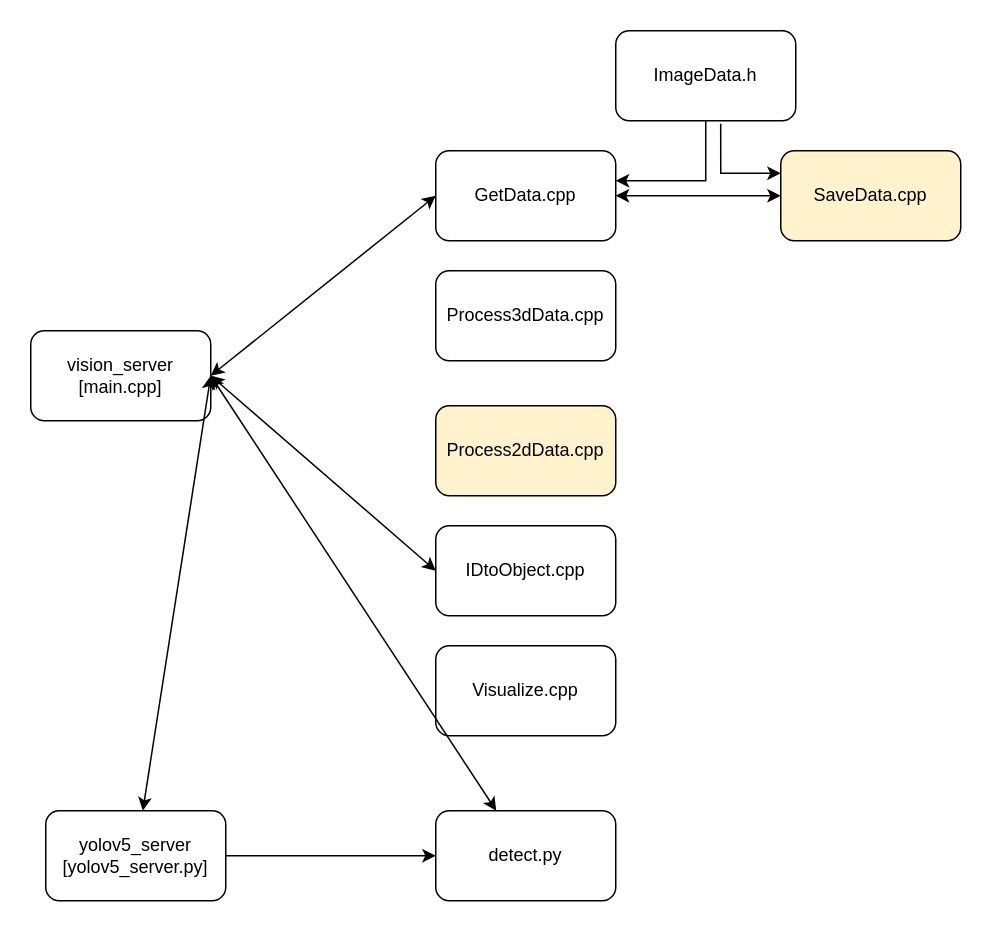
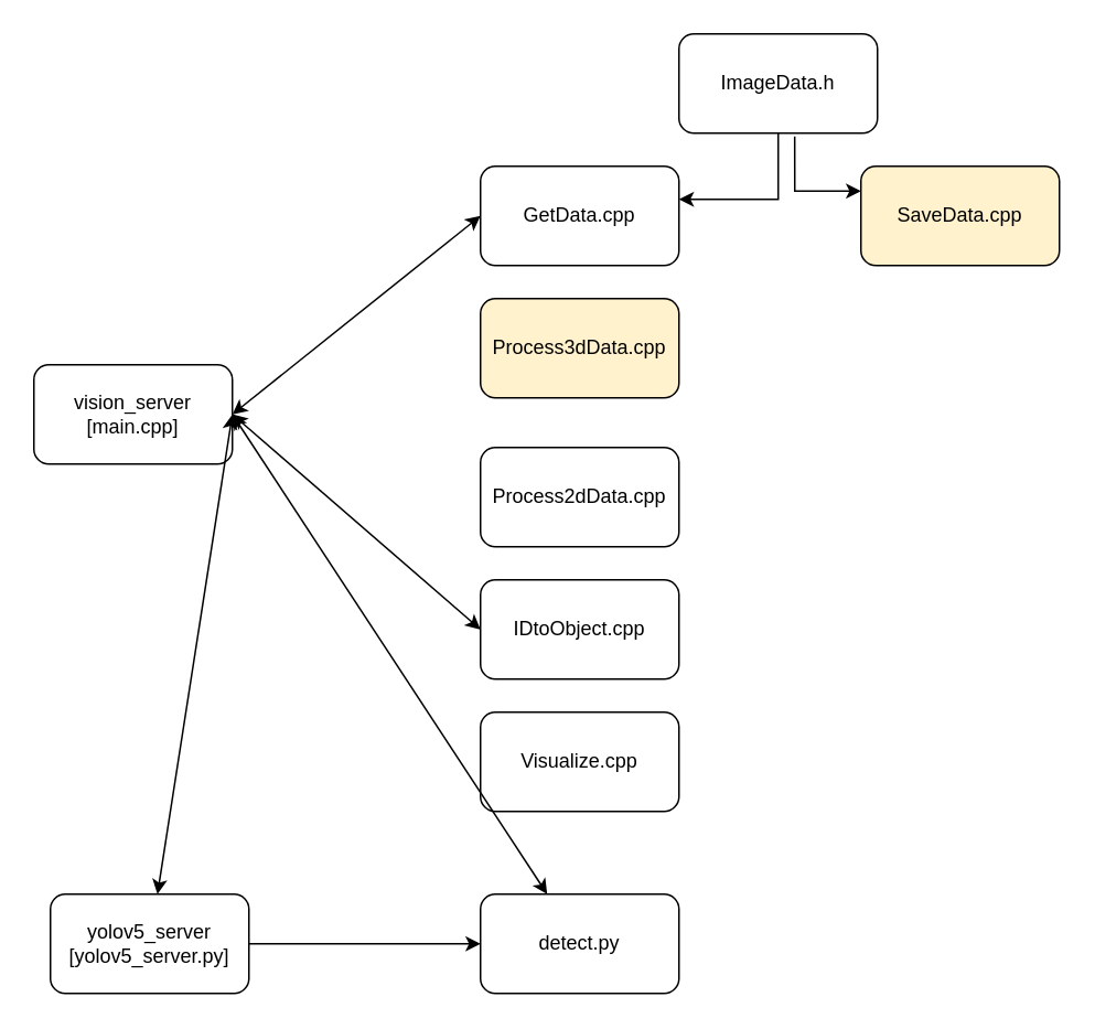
  <mxCell id="0" />
  <mxCell id="1" parent="0" />
  <mxCell id="2" value="&lt;div&gt;vision_server&lt;/div&gt;&lt;div&gt;[main.cpp]&lt;br&gt;&lt;/div&gt;" style="rounded=1;whiteSpace=wrap;html=1;" vertex="1" parent="1"><mxGeometry x="20" y="220" width="120" height="60" as="geometry" /></mxCell>
  <mxCell id="3" value="GetData.cpp" style="rounded=1;whiteSpace=wrap;html=1;" vertex="1" parent="1"><mxGeometry x="290" y="100" width="120" height="60" as="geometry" /></mxCell>
- <mxCell id="4" value="Process3dData.cpp" style="rounded=1;whiteSpace=wrap;html=1;" vertex="1" parent="1"><mxGeometry x="290" y="180" width="120" height="60" as="geometry" /></mxCell>
- <mxCell id="5" value="Process2dData.cpp" style="rounded=1;whiteSpace=wrap;html=1;fillColor=#fff2cc;" vertex="1" parent="1"><mxGeometry x="290" y="270" width="120" height="60" as="geometry" /></mxCell>
+ <mxCell id="4" value="Process3dData.cpp" style="rounded=1;whiteSpace=wrap;html=1;fillColor=#fff2cc;" vertex="1" parent="1"><mxGeometry x="290" y="180" width="120" height="60" as="geometry" /></mxCell>
+ <mxCell id="5" value="Process2dData.cpp" style="rounded=1;whiteSpace=wrap;html=1;" vertex="1" parent="1"><mxGeometry x="290" y="270" width="120" height="60" as="geometry" /></mxCell>
  <mxCell id="6" value="IDtoObject.cpp" style="rounded=1;whiteSpace=wrap;html=1;" vertex="1" parent="1"><mxGeometry x="290" y="350" width="120" height="60" as="geometry" /></mxCell>
  <mxCell id="7" value="Visualize.cpp" style="rounded=1;whiteSpace=wrap;html=1;" vertex="1" parent="1"><mxGeometry x="290" y="430" width="120" height="60" as="geometry" /></mxCell>
  <mxCell id="8" value="" style="endArrow=classic;startArrow=classic;html=1;rounded=0;exitX=1;exitY=0.5;exitDx=0;exitDy=0;entryX=0;entryY=0.5;entryDx=0;entryDy=0;" edge="1" parent="1" source="2" target="3"><mxGeometry width="50" height="50" relative="1" as="geometry"><mxPoint x="150" y="260" as="sourcePoint" /><mxPoint x="300" y="50" as="targetPoint" /></mxGeometry></mxCell>
  <mxCell id="9" value="" style="endArrow=classic;startArrow=classic;html=1;rounded=0;exitX=1;exitY=0.5;exitDx=0;exitDy=0;" edge="1" parent="1" source="2" target="19"><mxGeometry width="50" height="50" relative="1" as="geometry"><mxPoint x="160" y="270" as="sourcePoint" /><mxPoint x="310" y="60" as="targetPoint" /></mxGeometry></mxCell>
  <mxCell id="10" value="" style="endArrow=classic;startArrow=classic;html=1;rounded=0;exitX=1;exitY=0.5;exitDx=0;exitDy=0;" edge="1" parent="1" source="2" target="18"><mxGeometry width="50" height="50" relative="1" as="geometry"><mxPoint x="170" y="280" as="sourcePoint" /><mxPoint x="320" y="70" as="targetPoint" /></mxGeometry></mxCell>
  <mxCell id="11" value="" style="endArrow=classic;startArrow=classic;html=1;rounded=0;exitX=1;exitY=0.5;exitDx=0;exitDy=0;entryX=0;entryY=0.5;entryDx=0;entryDy=0;" edge="1" parent="1" source="2" target="6"><mxGeometry width="50" height="50" relative="1" as="geometry"><mxPoint x="180" y="290" as="sourcePoint" /><mxPoint x="330" y="80" as="targetPoint" /></mxGeometry></mxCell>
  <mxCell id="12" value="ImageData.h" style="rounded=1;whiteSpace=wrap;html=1;" vertex="1" parent="1"><mxGeometry x="410" y="20" width="120" height="60" as="geometry" /></mxCell>
  <mxCell id="13" value="SaveData.cpp" style="rounded=1;whiteSpace=wrap;html=1;fillColor=#fff2cc;" vertex="1" parent="1"><mxGeometry x="520" y="100" width="120" height="60" as="geometry" /></mxCell>
  <mxCell id="14" value="" style="endArrow=classic;html=1;rounded=0;exitX=0.5;exitY=1;exitDx=0;exitDy=0;" edge="1" parent="1" source="12"><mxGeometry width="50" height="50" relative="1" as="geometry"><mxPoint x="180" y="250" as="sourcePoint" /><mxPoint x="410" y="120" as="targetPoint" /><Array as="points"><mxPoint x="470" y="120" /></Array></mxGeometry></mxCell>
- <mxCell id="15" value="" style="endArrow=classic;startArrow=classic;html=1;rounded=0;exitX=1;exitY=0.5;exitDx=0;exitDy=0;entryX=0;entryY=0.5;entryDx=0;entryDy=0;" edge="1" parent="1" source="3" target="13"><mxGeometry width="50" height="50" relative="1" as="geometry"><mxPoint x="180" y="250" as="sourcePoint" /><mxPoint x="230" y="200" as="targetPoint" /></mxGeometry></mxCell>
  <mxCell id="16" value="" style="endArrow=classic;html=1;rounded=0;exitX=0.583;exitY=1.033;exitDx=0;exitDy=0;entryX=0;entryY=0.25;entryDx=0;entryDy=0;exitPerimeter=0;" edge="1" parent="1" source="12" target="13"><mxGeometry width="50" height="50" relative="1" as="geometry"><mxPoint x="180" y="250" as="sourcePoint" /><mxPoint x="230" y="200" as="targetPoint" /><Array as="points"><mxPoint x="480" y="115" /></Array></mxGeometry></mxCell>
  <mxCell id="17" value="" style="edgeStyle=orthogonalEdgeStyle;rounded=0;orthogonalLoop=1;jettySize=auto;html=1;" edge="1" parent="1" source="18" target="19"><mxGeometry relative="1" as="geometry" /></mxCell>
  <mxCell id="18" value="yolov5_server&lt;div&gt;[yolov5_server.py]&lt;br&gt;&lt;/div&gt;" style="rounded=1;whiteSpace=wrap;html=1;" vertex="1" parent="1"><mxGeometry x="30" y="540" width="120" height="60" as="geometry" /></mxCell>
  <mxCell id="19" value="detect.py" style="rounded=1;whiteSpace=wrap;html=1;" vertex="1" parent="1"><mxGeometry x="290" y="540" width="120" height="60" as="geometry" /></mxCell>
